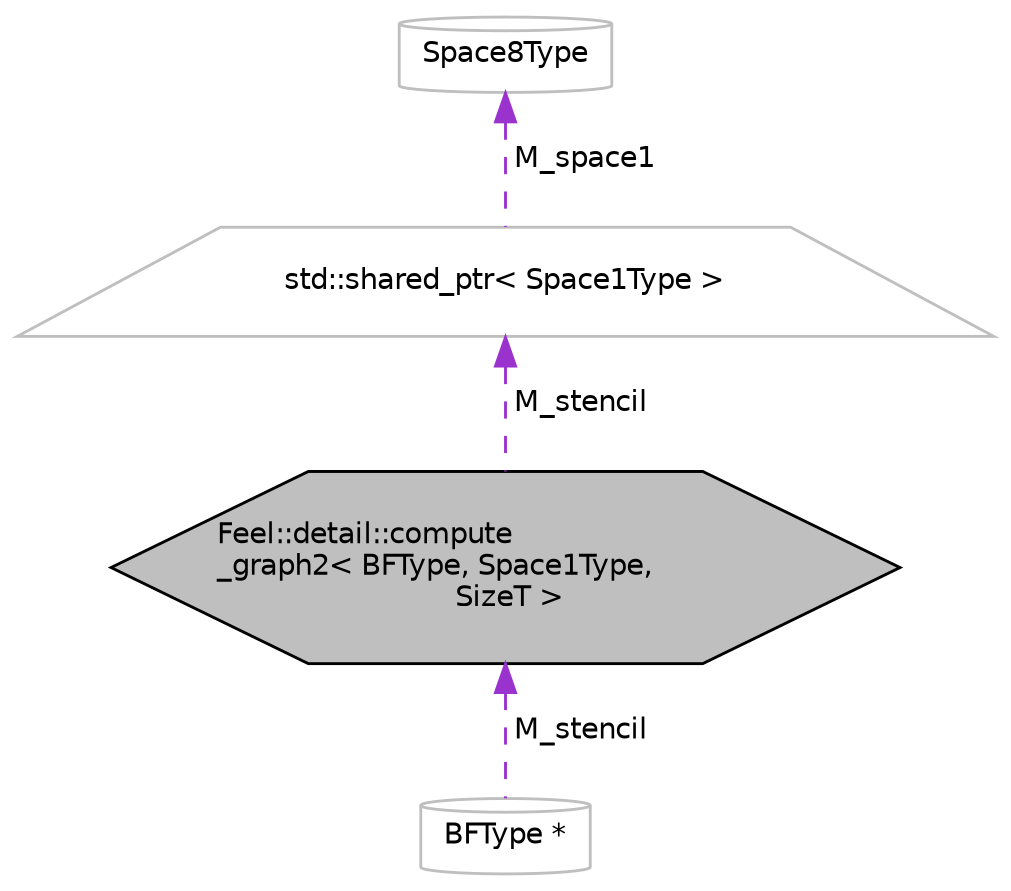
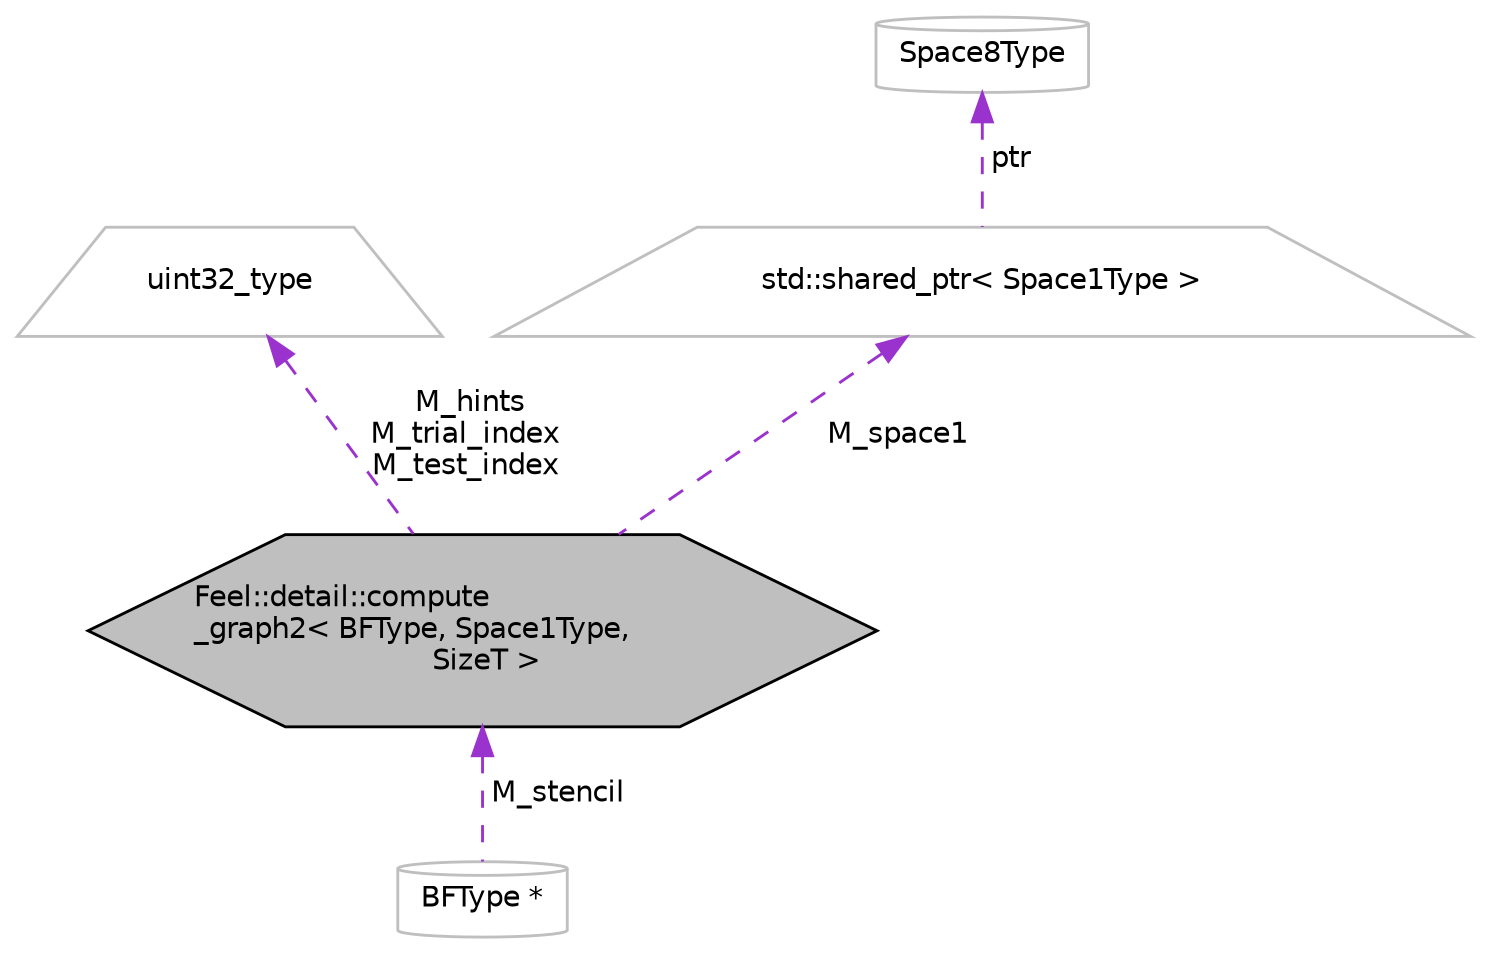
  digraph {
    node [color=grey75 fillcolor=white fontname=Helvetica fontsize=10 shape=cylinder style=filled]
    edge [color=darkorchid3 dir=back fontname=Helvetica fontsize=10 labelfontname=Helvetica labelfontsize=10 style=dashed]
    n1 [color=black fillcolor=grey75 fontcolor=black height=0.2 label="Feel::detail::compute\l_graph2\< BFType, Space1Type,\l SizeT \>" shape=hexagon width=0.4]
    n2 [height=0.2 label="BFType *" width=0.4]
+   n3 [height=0.2 label=uint32_type shape=trapezium width=0.4]
    n4 [height=0.2 label="std::shared_ptr\< Space1Type \>" shape=trapezium width=0.4]
    n5 [height=0.2 label=Space8Type width=0.4]
    n1 -> n2 [label=" M_stencil"]
-   n4 -> n1 [label=" M_stencil"]
-   n5 -> n4 [label=" M_space1"]
+   n3 -> n1 [label=" M_hints\nM_trial_index\nM_test_index"]
+   n4 -> n1 [label=" M_space1"]
+   n5 -> n4 [label=" ptr"]
  }
